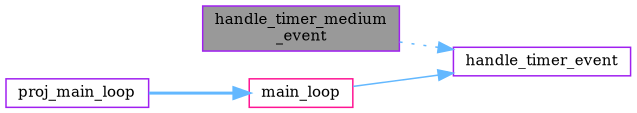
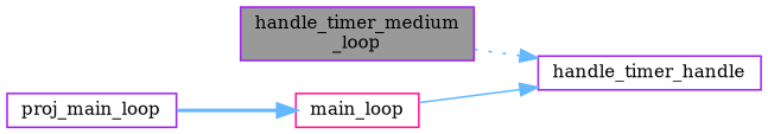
  digraph {
    fontname="DejaVu Serif"
    rankdir=RL
    node [color=purple fillcolor=white fontname="DejaVu Serif" fontsize=10 shape=box style=filled]
    edge [color=steelblue1 dir=back fontname="DejaVu Serif" fontsize=10 labelfontname=Helvetica labelfontsize=10]
-   n1 [fillcolor=grey60 fontcolor=black height=0.2 label="handle_timer_medium\l_event" width=0.4]
-   n2 [height=0.2 label=handle_timer_event width=0.4]
+   n1 [fillcolor=grey60 fontcolor=black height=0.2 label="handle_timer_medium\l_loop" width=0.4]
+   n2 [height=0.2 label=handle_timer_handle width=0.4]
    n3 [color=deeppink height=0.2 label=main_loop width=0.4]
    n4 [height=0.2 label=proj_main_loop width=0.4]
    n2 -> n1 [style=dotted]
    n2 -> n3 [style=solid]
    n3 -> n4 [style=bold]
  }
